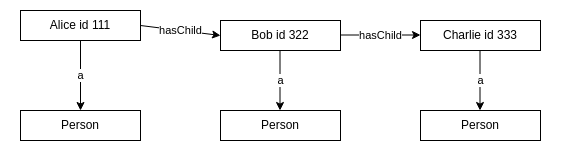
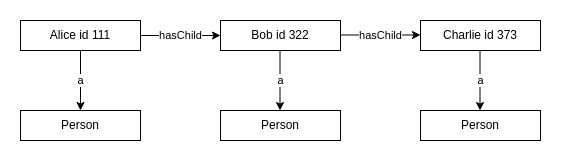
  <mxCell id="0" />
  <mxCell id="1" parent="0" />
- <mxCell id="2" value="Alice id 111" style="rounded=0;whiteSpace=wrap;html=1;fillColor=none;" parent="1" vertex="1"><mxGeometry x="20" y="10" width="120" height="30" as="geometry" /></mxCell>
- <mxCell id="3" value="Charlie id 333" style="rounded=0;whiteSpace=wrap;html=1;fillColor=none;" parent="1" vertex="1"><mxGeometry x="420" y="20" width="120" height="30" as="geometry" /></mxCell>
+ <mxCell id="2" value="Alice id 111" style="rounded=0;whiteSpace=wrap;html=1;fillColor=none;" parent="1" vertex="1"><mxGeometry x="20" y="20" width="120" height="30" as="geometry" /></mxCell>
+ <mxCell id="3" value="Charlie id 373" style="rounded=0;whiteSpace=wrap;html=1;fillColor=none;" parent="1" vertex="1"><mxGeometry x="420" y="20" width="120" height="30" as="geometry" /></mxCell>
  <mxCell id="4" value="Bob id 322" style="rounded=0;whiteSpace=wrap;html=1;fillColor=none;" parent="1" vertex="1"><mxGeometry x="220" y="20" width="120" height="30" as="geometry" /></mxCell>
  <mxCell id="5" value="hasChild" style="endArrow=classic;html=1;exitX=1;exitY=0.5;exitDx=0;exitDy=0;entryX=0;entryY=0.5;entryDx=0;entryDy=0;" parent="1" source="2" target="4" edge="1"><mxGeometry width="50" height="50" relative="1" as="geometry"><mxPoint x="140" y="70" as="sourcePoint" /><mxPoint x="200" y="35" as="targetPoint" /></mxGeometry></mxCell>
  <mxCell id="6" value="hasChild" style="endArrow=classic;html=1;exitX=1;exitY=0.5;exitDx=0;exitDy=0;entryX=0;entryY=0.5;entryDx=0;entryDy=0;" parent="1" edge="1"><mxGeometry width="50" height="50" relative="1" as="geometry"><mxPoint x="340" y="34.5" as="sourcePoint" /><mxPoint x="420" y="34.5" as="targetPoint" /></mxGeometry></mxCell>
  <mxCell id="7" value="a" style="endArrow=classic;html=1;exitX=0.5;exitY=1;exitDx=0;exitDy=0;" parent="1" source="2" edge="1"><mxGeometry width="50" height="50" relative="1" as="geometry"><mxPoint x="80" y="90" as="sourcePoint" /><mxPoint x="80" y="110" as="targetPoint" /></mxGeometry></mxCell>
  <mxCell id="8" value="a" style="endArrow=classic;html=1;exitX=0.5;exitY=1;exitDx=0;exitDy=0;" parent="1" edge="1"><mxGeometry width="50" height="50" relative="1" as="geometry"><mxPoint x="279.5" y="50" as="sourcePoint" /><mxPoint x="279.5" y="110" as="targetPoint" /></mxGeometry></mxCell>
  <mxCell id="9" value="a" style="endArrow=classic;html=1;exitX=0.5;exitY=1;exitDx=0;exitDy=0;" parent="1" edge="1"><mxGeometry width="50" height="50" relative="1" as="geometry"><mxPoint x="479.5" y="50" as="sourcePoint" /><mxPoint x="479.5" y="110" as="targetPoint" /></mxGeometry></mxCell>
  <mxCell id="10" value="Person" style="rounded=0;whiteSpace=wrap;html=1;fillColor=none;" parent="1" vertex="1"><mxGeometry x="20" y="110" width="120" height="30" as="geometry" /></mxCell>
  <mxCell id="11" value="Person" style="rounded=0;whiteSpace=wrap;html=1;fillColor=none;" parent="1" vertex="1"><mxGeometry x="220" y="110" width="120" height="30" as="geometry" /></mxCell>
  <mxCell id="12" value="Person" style="rounded=0;whiteSpace=wrap;html=1;fillColor=none;" parent="1" vertex="1"><mxGeometry x="420" y="110" width="120" height="30" as="geometry" /></mxCell>
